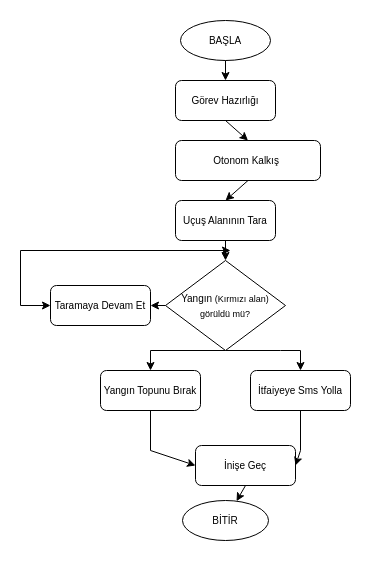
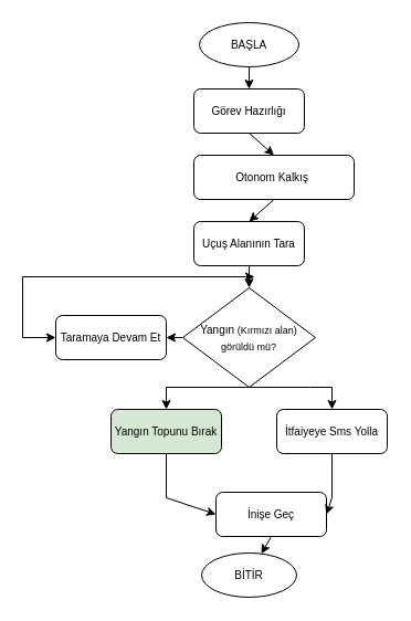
  <mxCell id="0" />
  <mxCell id="1" parent="0" />
  <mxCell id="2" value="&lt;font style=&quot;font-size: 10px&quot;&gt;BAŞLA&lt;/font&gt;" style="ellipse;whiteSpace=wrap;html=1;" vertex="1" parent="1"><mxGeometry x="180" y="20" width="90" height="40" as="geometry" /></mxCell>
  <mxCell id="3" value="&lt;font style=&quot;font-size: 10px&quot;&gt;BİTİR&lt;/font&gt;" style="ellipse;whiteSpace=wrap;html=1;" vertex="1" parent="1"><mxGeometry x="182" y="500" width="86" height="40" as="geometry" /></mxCell>
  <mxCell id="4" value="&lt;font style=&quot;font-size: 10px&quot;&gt;Görev Hazırlığı&lt;/font&gt;" style="rounded=1;whiteSpace=wrap;html=1;" vertex="1" parent="1"><mxGeometry x="175" y="80" width="100" height="40" as="geometry" /></mxCell>
  <mxCell id="5" value="&lt;font style=&quot;font-size: 10px&quot;&gt;Otonom Kalkış&amp;nbsp;&lt;/font&gt;" style="rounded=1;whiteSpace=wrap;html=1;" vertex="1" parent="1"><mxGeometry x="175" y="140" width="145" height="40" as="geometry" /></mxCell>
  <mxCell id="6" value="&lt;font style=&quot;font-size: 10px&quot;&gt;Uçuş Alanının Tara&lt;/font&gt;" style="rounded=1;whiteSpace=wrap;html=1;" vertex="1" parent="1"><mxGeometry x="175" y="200" width="100" height="40" as="geometry" /></mxCell>
  <mxCell id="7" value="&lt;font style=&quot;font-size: 10px&quot;&gt;Yangın &lt;/font&gt;&lt;font style=&quot;font-size: 9px&quot;&gt;(Kırmızı alan)&lt;br&gt;görüldü mü?&lt;br&gt;&lt;/font&gt;" style="rhombus;whiteSpace=wrap;html=1;" vertex="1" parent="1"><mxGeometry x="165" y="260" width="120" height="90" as="geometry" /></mxCell>
  <mxCell id="8" value="&lt;font style=&quot;font-size: 10px&quot;&gt;Taramaya Devam Et&lt;/font&gt;" style="rounded=1;whiteSpace=wrap;html=1;" vertex="1" parent="1"><mxGeometry x="50" y="285" width="100" height="40" as="geometry" /></mxCell>
- <mxCell id="9" value="&lt;span style=&quot;font-size: 10px&quot;&gt;Yangın Topunu Bırak&lt;/span&gt;" style="rounded=1;whiteSpace=wrap;html=1;" vertex="1" parent="1"><mxGeometry x="100" y="370" width="100" height="40" as="geometry" /></mxCell>
+ <mxCell id="9" value="&lt;span style=&quot;font-size: 10px&quot;&gt;Yangın Topunu Bırak&lt;/span&gt;" style="rounded=1;whiteSpace=wrap;html=1;fillColor=#d5e8d4;" vertex="1" parent="1"><mxGeometry x="100" y="370" width="100" height="40" as="geometry" /></mxCell>
  <mxCell id="10" value="&lt;span style=&quot;font-size: 10px&quot;&gt;İtfaiyeye Sms Yolla&lt;/span&gt;" style="rounded=1;whiteSpace=wrap;html=1;" vertex="1" parent="1"><mxGeometry x="250" y="370" width="100" height="40" as="geometry" /></mxCell>
  <mxCell id="11" value="&lt;font style=&quot;font-size: 10px&quot;&gt;İnişe Geç&lt;/font&gt;" style="rounded=1;whiteSpace=wrap;html=1;" vertex="1" parent="1"><mxGeometry x="195" y="445" width="100" height="40" as="geometry" /></mxCell>
  <mxCell id="12" value="" style="endArrow=classic;html=1;rounded=0;fontSize=10;exitX=0.5;exitY=1;exitDx=0;exitDy=0;entryX=0.5;entryY=0;entryDx=0;entryDy=0;" edge="1" parent="1" source="2" target="4"><mxGeometry width="50" height="50" relative="1" as="geometry"><mxPoint x="210" y="120" as="sourcePoint" /><mxPoint x="260" y="70" as="targetPoint" /></mxGeometry></mxCell>
  <mxCell id="13" value="" style="endArrow=classic;html=1;rounded=0;fontSize=10;exitX=0.5;exitY=1;exitDx=0;exitDy=0;entryX=0.5;entryY=0;entryDx=0;entryDy=0;" edge="1" parent="1" source="4" target="5"><mxGeometry width="50" height="50" relative="1" as="geometry"><mxPoint x="235" y="70" as="sourcePoint" /><mxPoint x="235" y="90" as="targetPoint" /><Array as="points" /></mxGeometry></mxCell>
  <mxCell id="14" value="" style="endArrow=classic;html=1;rounded=0;fontSize=10;exitX=0.5;exitY=1;exitDx=0;exitDy=0;entryX=0.5;entryY=0;entryDx=0;entryDy=0;" edge="1" parent="1" source="5" target="6"><mxGeometry width="50" height="50" relative="1" as="geometry"><mxPoint x="245" y="80" as="sourcePoint" /><mxPoint x="220" y="200" as="targetPoint" /></mxGeometry></mxCell>
  <mxCell id="15" value="" style="endArrow=classic;html=1;rounded=0;fontSize=10;exitX=0.5;exitY=1;exitDx=0;exitDy=0;entryX=0.5;entryY=0;entryDx=0;entryDy=0;" edge="1" parent="1" source="6" target="7"><mxGeometry width="50" height="50" relative="1" as="geometry"><mxPoint x="310" y="290" as="sourcePoint" /><mxPoint x="360" y="240" as="targetPoint" /></mxGeometry></mxCell>
  <mxCell id="16" value="" style="endArrow=classic;html=1;rounded=0;fontSize=10;exitX=0;exitY=0.5;exitDx=0;exitDy=0;entryX=1;entryY=0.5;entryDx=0;entryDy=0;" edge="1" parent="1" source="7" target="8"><mxGeometry width="50" height="50" relative="1" as="geometry"><mxPoint x="125" y="380" as="sourcePoint" /><mxPoint x="175" y="330" as="targetPoint" /></mxGeometry></mxCell>
  <mxCell id="17" value="" style="endArrow=classic;startArrow=classic;html=1;rounded=0;fontSize=10;exitX=0;exitY=0.5;exitDx=0;exitDy=0;" edge="1" parent="1" source="8"><mxGeometry width="50" height="50" relative="1" as="geometry"><mxPoint x="220" y="310" as="sourcePoint" /><mxPoint x="230" y="250" as="targetPoint" /><Array as="points"><mxPoint x="20" y="305" /><mxPoint x="20" y="250" /></Array></mxGeometry></mxCell>
  <mxCell id="18" value="" style="endArrow=classic;html=1;rounded=0;fontSize=10;exitX=0.5;exitY=1;exitDx=0;exitDy=0;entryX=0.5;entryY=0;entryDx=0;entryDy=0;" edge="1" parent="1" source="7" target="9"><mxGeometry width="50" height="50" relative="1" as="geometry"><mxPoint x="175" y="470" as="sourcePoint" /><mxPoint x="225" y="420" as="targetPoint" /><Array as="points"><mxPoint x="150" y="350" /></Array></mxGeometry></mxCell>
  <mxCell id="19" value="" style="endArrow=classic;html=1;rounded=0;fontSize=10;exitX=0.5;exitY=1;exitDx=0;exitDy=0;entryX=0.5;entryY=0;entryDx=0;entryDy=0;" edge="1" parent="1" source="7" target="10"><mxGeometry width="50" height="50" relative="1" as="geometry"><mxPoint x="235" y="360" as="sourcePoint" /><mxPoint x="160" y="380" as="targetPoint" /><Array as="points"><mxPoint x="280" y="350" /><mxPoint x="300" y="350" /></Array></mxGeometry></mxCell>
  <mxCell id="20" value="" style="endArrow=classic;html=1;rounded=0;fontSize=10;exitX=0.5;exitY=1;exitDx=0;exitDy=0;entryX=0;entryY=0.5;entryDx=0;entryDy=0;" edge="1" parent="1" source="9" target="11"><mxGeometry width="50" height="50" relative="1" as="geometry"><mxPoint x="40" y="530" as="sourcePoint" /><mxPoint x="90" y="480" as="targetPoint" /><Array as="points"><mxPoint x="150" y="450" /></Array></mxGeometry></mxCell>
  <mxCell id="21" value="" style="endArrow=classic;html=1;rounded=0;fontSize=10;exitX=0.5;exitY=1;exitDx=0;exitDy=0;entryX=1;entryY=0.5;entryDx=0;entryDy=0;" edge="1" parent="1" source="10" target="11"><mxGeometry width="50" height="50" relative="1" as="geometry"><mxPoint x="320" y="480" as="sourcePoint" /><mxPoint x="370" y="430" as="targetPoint" /><Array as="points"><mxPoint x="300" y="450" /></Array></mxGeometry></mxCell>
  <mxCell id="22" value="" style="endArrow=classic;html=1;rounded=0;fontSize=10;exitX=0.5;exitY=1;exitDx=0;exitDy=0;" edge="1" parent="1" source="11" target="3"><mxGeometry width="50" height="50" relative="1" as="geometry"><mxPoint x="130" y="550" as="sourcePoint" /><mxPoint x="180" y="500" as="targetPoint" /></mxGeometry></mxCell>
